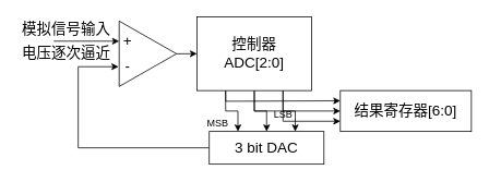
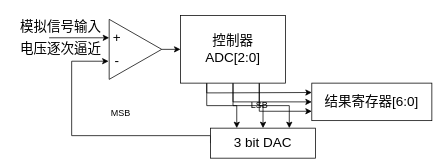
  <mxCell id="0" />
  <mxCell id="1" parent="0" />
  <mxCell id="2" style="edgeStyle=orthogonalEdgeStyle;rounded=0;orthogonalLoop=1;jettySize=auto;html=1;exitX=1;exitY=0.5;exitDx=0;exitDy=0;entryX=0;entryY=0.5;entryDx=0;entryDy=0;fontSize=18;" parent="1" source="3" target="16" edge="1"><mxGeometry relative="1" as="geometry" /></mxCell>
  <mxCell id="3" value="" style="triangle;whiteSpace=wrap;html=1;fontSize=18;" parent="1" vertex="1"><mxGeometry x="145" y="25" width="70" height="80" as="geometry" /></mxCell>
  <mxCell id="4" value="+" style="text;html=1;align=center;verticalAlign=middle;resizable=0;points=[];autosize=1;strokeColor=none;fillColor=none;fontSize=18;" parent="1" vertex="1"><mxGeometry x="140" y="35" width="30" height="30" as="geometry" /></mxCell>
  <mxCell id="5" value="-" style="text;html=1;align=center;verticalAlign=middle;resizable=0;points=[];autosize=1;strokeColor=none;fillColor=none;fontSize=18;" parent="1" vertex="1"><mxGeometry x="145" y="65" width="20" height="30" as="geometry" /></mxCell>
  <mxCell id="6" value="" style="endArrow=classic;html=1;rounded=0;fontSize=18;" parent="1" edge="1"><mxGeometry width="50" height="50" relative="1" as="geometry"><mxPoint x="65" y="49.58" as="sourcePoint" /><mxPoint x="145" y="49.58" as="targetPoint" /></mxGeometry></mxCell>
  <mxCell id="7" value="模拟信号输入" style="text;html=1;align=center;verticalAlign=middle;resizable=0;points=[];autosize=1;strokeColor=none;fillColor=none;fontSize=18;" parent="1" vertex="1"><mxGeometry x="20" y="20" width="120" height="30" as="geometry" /></mxCell>
  <mxCell id="8" style="edgeStyle=orthogonalEdgeStyle;rounded=0;orthogonalLoop=1;jettySize=auto;html=1;exitX=0;exitY=0.5;exitDx=0;exitDy=0;entryX=-0.04;entryY=0.527;entryDx=0;entryDy=0;entryPerimeter=0;fontSize=18;" parent="1" source="9" target="5" edge="1"><mxGeometry relative="1" as="geometry"><Array as="points"><mxPoint x="95" y="180" /><mxPoint x="95" y="81" /></Array></mxGeometry></mxCell>
- <mxCell id="9" value="3 bit DAC" style="rounded=0;whiteSpace=wrap;html=1;fontSize=18;" parent="1" vertex="1"><mxGeometry x="255" y="160" width="140" height="40" as="geometry" /></mxCell>
+ <mxCell id="9" value="3 bit DAC" style="rounded=0;whiteSpace=wrap;html=1;fontSize=18;" parent="1" vertex="1"><mxGeometry x="280" y="170" width="140" height="40" as="geometry" /></mxCell>
  <mxCell id="10" style="edgeStyle=orthogonalEdgeStyle;rounded=0;orthogonalLoop=1;jettySize=auto;html=1;exitX=0.25;exitY=1;exitDx=0;exitDy=0;entryX=0.25;entryY=0;entryDx=0;entryDy=0;" edge="1" parent="1" source="16" target="9"><mxGeometry relative="1" as="geometry" /></mxCell>
  <mxCell id="11" style="edgeStyle=orthogonalEdgeStyle;rounded=0;orthogonalLoop=1;jettySize=auto;html=1;exitX=0.5;exitY=1;exitDx=0;exitDy=0;entryX=0.5;entryY=0;entryDx=0;entryDy=0;" edge="1" parent="1" source="16" target="9"><mxGeometry relative="1" as="geometry" /></mxCell>
  <mxCell id="12" style="edgeStyle=orthogonalEdgeStyle;rounded=0;orthogonalLoop=1;jettySize=auto;html=1;exitX=0.75;exitY=1;exitDx=0;exitDy=0;entryX=0.75;entryY=0;entryDx=0;entryDy=0;" edge="1" parent="1" source="16" target="9"><mxGeometry relative="1" as="geometry" /></mxCell>
  <mxCell id="13" style="edgeStyle=orthogonalEdgeStyle;rounded=0;orthogonalLoop=1;jettySize=auto;html=1;exitX=0.75;exitY=1;exitDx=0;exitDy=0;entryX=0;entryY=0.75;entryDx=0;entryDy=0;" edge="1" parent="1" source="16" target="17"><mxGeometry relative="1" as="geometry" /></mxCell>
  <mxCell id="14" style="edgeStyle=orthogonalEdgeStyle;rounded=0;orthogonalLoop=1;jettySize=auto;html=1;exitX=0.5;exitY=1;exitDx=0;exitDy=0;entryX=0;entryY=0.5;entryDx=0;entryDy=0;" edge="1" parent="1" source="16" target="17"><mxGeometry relative="1" as="geometry" /></mxCell>
  <mxCell id="15" style="edgeStyle=orthogonalEdgeStyle;rounded=0;orthogonalLoop=1;jettySize=auto;html=1;exitX=0.25;exitY=1;exitDx=0;exitDy=0;entryX=0;entryY=0.25;entryDx=0;entryDy=0;" edge="1" parent="1" source="16" target="17"><mxGeometry relative="1" as="geometry"><Array as="points"><mxPoint x="290" y="123" /><mxPoint x="415" y="123" /></Array></mxGeometry></mxCell>
  <mxCell id="16" value="控制器&lt;br&gt;ADC[2:0]" style="rounded=0;whiteSpace=wrap;html=1;fontSize=18;" parent="1" vertex="1"><mxGeometry x="240" y="20" width="140" height="90" as="geometry" /></mxCell>
  <mxCell id="17" value="结果寄存器&lt;span&gt;[6:0]&lt;/span&gt;" style="rounded=0;whiteSpace=wrap;html=1;fontSize=18;" parent="1" vertex="1"><mxGeometry x="415" y="110" width="160" height="50" as="geometry" /></mxCell>
  <mxCell id="18" value="电压逐次逼近" style="text;html=1;align=center;verticalAlign=middle;resizable=0;points=[];autosize=1;strokeColor=none;fillColor=none;fontSize=18;" parent="1" vertex="1"><mxGeometry x="20" y="50" width="120" height="30" as="geometry" /></mxCell>
- <mxCell id="19" value="MSB" style="text;html=1;align=center;verticalAlign=middle;resizable=0;points=[];autosize=1;strokeColor=none;fillColor=none;" vertex="1" parent="1"><mxGeometry x="245" y="140" width="40" height="20" as="geometry" /></mxCell>
+ <mxCell id="19" value="MSB" style="text;html=1;align=center;verticalAlign=middle;resizable=0;points=[];autosize=1;strokeColor=none;fillColor=none;" vertex="1" parent="1"><mxGeometry x="140" y="140" width="40" height="20" as="geometry" /></mxCell>
  <mxCell id="20" value="LSB" style="text;html=1;align=center;verticalAlign=middle;resizable=0;points=[];autosize=1;strokeColor=none;fillColor=none;" vertex="1" parent="1"><mxGeometry x="325" y="130" width="40" height="20" as="geometry" /></mxCell>
